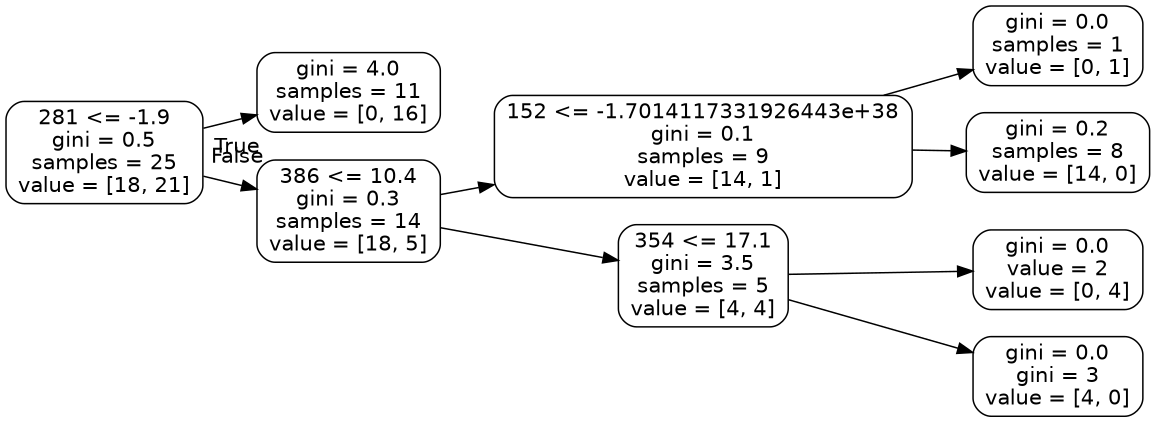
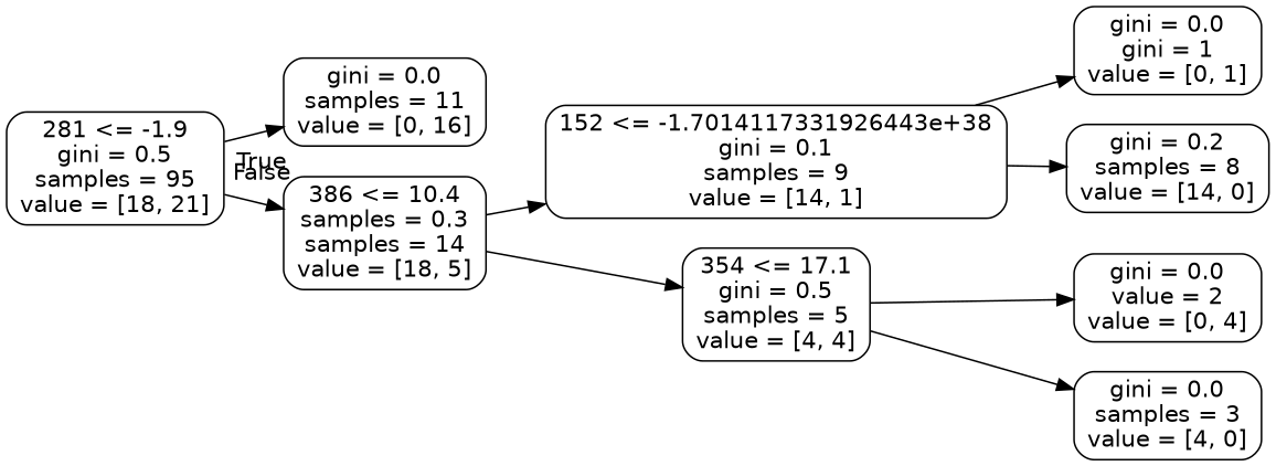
  digraph {
    rankdir=LR
    node [color=black fontname=helvetica shape=box style=rounded]
    edge [fontname=helvetica]
-   n1 [label="281 <= -1.9\ngini = 0.5\nsamples = 25\nvalue = [18, 21]"]
-   n2 [label="gini = 4.0\nsamples = 11\nvalue = [0, 16]"]
-   n3 [label="386 <= 10.4\ngini = 0.3\nsamples = 14\nvalue = [18, 5]"]
+   n1 [label="281 <= -1.9\ngini = 0.5\nsamples = 95\nvalue = [18, 21]"]
+   n2 [label="gini = 0.0\nsamples = 11\nvalue = [0, 16]"]
+   n3 [label="386 <= 10.4\nsamples = 0.3\nsamples = 14\nvalue = [18, 5]"]
    n4 [label="152 <= -1.7014117331926443e+38\ngini = 0.1\nsamples = 9\nvalue = [14, 1]"]
-   n5 [label="354 <= 17.1\ngini = 3.5\nsamples = 5\nvalue = [4, 4]"]
-   n6 [label="gini = 0.0\nsamples = 1\nvalue = [0, 1]"]
+   n5 [label="354 <= 17.1\ngini = 0.5\nsamples = 5\nvalue = [4, 4]"]
+   n6 [label="gini = 0.0\ngini = 1\nvalue = [0, 1]"]
    n7 [label="gini = 0.2\nsamples = 8\nvalue = [14, 0]"]
    n8 [label="gini = 0.0\nvalue = 2\nvalue = [0, 4]"]
-   n9 [label="gini = 0.0\ngini = 3\nvalue = [4, 0]"]
+   n9 [label="gini = 0.0\nsamples = 3\nvalue = [4, 0]"]
    n1 -> n2 [headlabel=True labelangle=45 labeldistance=2.5]
    n1 -> n3 [headlabel=False labelangle=-45 labeldistance=2.5]
    n3 -> n4
    n3 -> n5
    n4 -> n6
    n4 -> n7
    n5 -> n8
    n5 -> n9
  }
